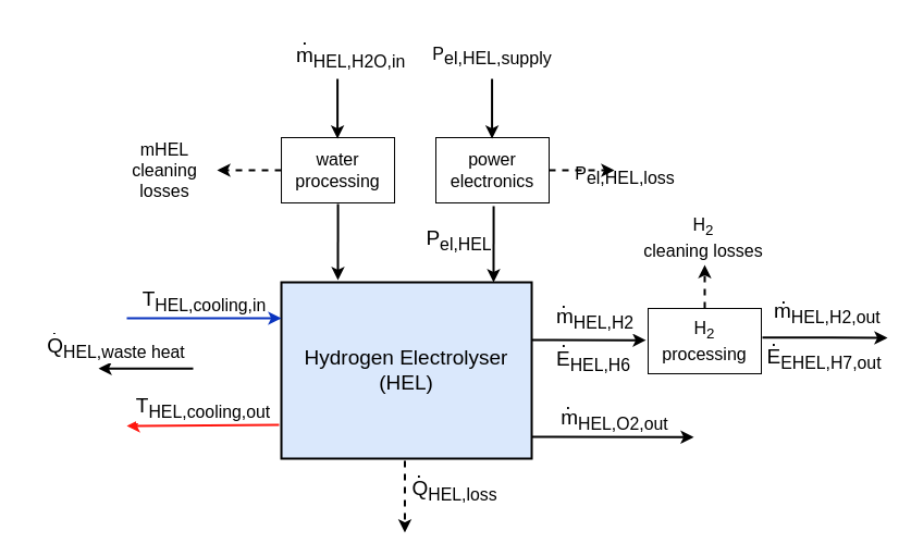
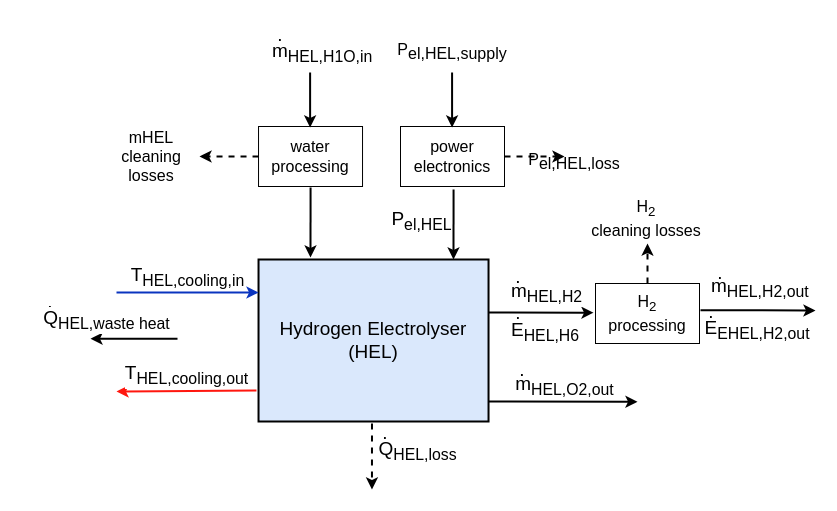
  <mxCell id="0" />
  <mxCell id="1" parent="0" />
  <mxCell id="2" value="" style="endArrow=classic;html=1;rounded=0;fontSize=19;strokeWidth=2;dashed=1;" parent="1" edge="1"><mxGeometry width="50" height="50" relative="1" as="geometry"><mxPoint x="371.5" y="399" as="sourcePoint" /><mxPoint x="371.47" y="489" as="targetPoint" /></mxGeometry></mxCell>
  <mxCell id="3" value="Q&lt;sub&gt;HEL,loss&lt;/sub&gt;" style="edgeLabel;html=1;align=center;verticalAlign=middle;resizable=0;points=[];fontSize=19;" parent="2" vertex="1" connectable="0"><mxGeometry x="-0.447" y="-1" relative="1" as="geometry"><mxPoint x="46" y="27" as="offset" /></mxGeometry></mxCell>
  <mxCell id="4" value="&lt;font style=&quot;font-size: 19px;&quot;&gt;Hydrogen Electrolyser (HEL)&lt;/font&gt;" style="rounded=0;whiteSpace=wrap;html=1;strokeWidth=2;fillColor=#dae8fc;" parent="1" vertex="1"><mxGeometry x="258.03" y="259" width="230" height="162" as="geometry" /></mxCell>
  <mxCell id="5" value="" style="endArrow=classic;html=1;rounded=0;fontSize=19;entryX=-0.009;entryY=0.171;entryDx=0;entryDy=0;entryPerimeter=0;strokeWidth=2;" parent="1" edge="1"><mxGeometry width="50" height="50" relative="1" as="geometry"><mxPoint x="453.07" y="189" as="sourcePoint" /><mxPoint x="453" y="259" as="targetPoint" /></mxGeometry></mxCell>
  <mxCell id="6" value="P&lt;sub&gt;el,HEL&lt;/sub&gt;" style="edgeLabel;html=1;align=center;verticalAlign=middle;resizable=0;points=[];fontSize=19;" parent="5" vertex="1" connectable="0"><mxGeometry x="-0.447" y="-1" relative="1" as="geometry"><mxPoint x="-32" y="13" as="offset" /></mxGeometry></mxCell>
  <mxCell id="7" value="" style="endArrow=classic;html=1;rounded=0;fontSize=19;strokeWidth=2;" parent="1" edge="1"><mxGeometry width="50" height="50" relative="1" as="geometry"><mxPoint x="488.03" y="400.88" as="sourcePoint" /><mxPoint x="637" y="401.32" as="targetPoint" /></mxGeometry></mxCell>
  <mxCell id="8" value="m&lt;sub&gt;HEL,O2,out&lt;/sub&gt;" style="edgeLabel;html=1;align=center;verticalAlign=middle;resizable=0;points=[];fontSize=19;" parent="7" vertex="1" connectable="0"><mxGeometry x="-0.447" y="-1" relative="1" as="geometry"><mxPoint x="34" y="-17" as="offset" /></mxGeometry></mxCell>
  <mxCell id="9" value="E&lt;sub&gt;HEL,H6&lt;/sub&gt;" style="text;html=1;strokeColor=none;fillColor=none;align=center;verticalAlign=middle;whiteSpace=wrap;rounded=0;fontSize=19;" parent="1" vertex="1"><mxGeometry x="515" y="317" width="60" height="30" as="geometry" /></mxCell>
  <mxCell id="10" value=".&lt;br&gt;" style="text;html=1;strokeColor=none;fillColor=none;align=center;verticalAlign=middle;whiteSpace=wrap;rounded=0;fontSize=19;" parent="1" vertex="1"><mxGeometry x="20" y="287.2" width="60" height="30" as="geometry" /></mxCell>
  <mxCell id="11" value="Q&lt;sub&gt;HEL,waste heat&lt;/sub&gt;" style="endArrow=classic;html=1;rounded=0;strokeColor=#000000;fontSize=19;strokeWidth=2;" parent="1" edge="1"><mxGeometry x="0.625" y="-18" width="50" height="50" relative="1" as="geometry"><mxPoint x="177" y="338.2" as="sourcePoint" /><mxPoint x="90" y="338.2" as="targetPoint" /><mxPoint as="offset" /></mxGeometry></mxCell>
  <mxCell id="12" value=".&lt;br&gt;" style="text;html=1;strokeColor=none;fillColor=none;align=center;verticalAlign=middle;whiteSpace=wrap;rounded=0;fontSize=19;" parent="1" vertex="1"><mxGeometry x="492" y="355" width="60" height="30" as="geometry" /></mxCell>
  <mxCell id="13" value="" style="endArrow=classic;html=1;rounded=0;fontSize=19;entryX=-0.009;entryY=0.171;entryDx=0;entryDy=0;entryPerimeter=0;fillColor=#dae8fc;strokeColor=#0A34BF;strokeWidth=2;" parent="1" edge="1"><mxGeometry width="50" height="50" relative="1" as="geometry"><mxPoint x="116" y="292" as="sourcePoint" /><mxPoint x="258.03" y="292" as="targetPoint" /></mxGeometry></mxCell>
  <mxCell id="14" value="T&lt;sub&gt;HEL,cooling,in&lt;/sub&gt;" style="edgeLabel;html=1;align=center;verticalAlign=middle;resizable=0;points=[];fontSize=19;" parent="13" vertex="1" connectable="0"><mxGeometry x="-0.447" y="-1" relative="1" as="geometry"><mxPoint x="31" y="-17" as="offset" /></mxGeometry></mxCell>
  <mxCell id="15" value="" style="endArrow=classic;html=1;rounded=0;fontSize=19;strokeColor=#FF170F;strokeWidth=2;" parent="1" edge="1"><mxGeometry width="50" height="50" relative="1" as="geometry"><mxPoint x="255.96" y="390" as="sourcePoint" /><mxPoint x="116" y="391" as="targetPoint" /></mxGeometry></mxCell>
  <mxCell id="16" value="T&lt;sub&gt;HEL,cooling,out&lt;/sub&gt;" style="edgeLabel;html=1;align=center;verticalAlign=middle;resizable=0;points=[];fontSize=19;" parent="15" vertex="1" connectable="0"><mxGeometry x="-0.447" y="-1" relative="1" as="geometry"><mxPoint x="-31" y="-15" as="offset" /></mxGeometry></mxCell>
  <mxCell id="17" value="&lt;font color=&quot;#000000&quot;&gt;power electronics&lt;/font&gt;" style="rounded=0;whiteSpace=wrap;html=1;fontSize=16;fontColor=#FF4A4A;" parent="1" vertex="1"><mxGeometry x="400" y="126" width="104" height="60" as="geometry" /></mxCell>
  <mxCell id="18" value="" style="endArrow=classic;html=1;rounded=0;strokeColor=#000000;strokeWidth=2;fontSize=16;entryX=0.5;entryY=0;entryDx=0;entryDy=0;exitX=0.5;exitY=1;exitDx=0;exitDy=0;" parent="1" edge="1"><mxGeometry width="50" height="50" relative="1" as="geometry"><mxPoint x="451.58" y="72" as="sourcePoint" /><mxPoint x="451.58" y="127" as="targetPoint" /><Array as="points" /></mxGeometry></mxCell>
  <mxCell id="19" value="&lt;span style=&quot;font-size: 16px;&quot;&gt;P&lt;sub style=&quot;font-size: 16px;&quot;&gt;el,HEL,supply&lt;/sub&gt;&lt;/span&gt;" style="text;html=1;strokeColor=none;fillColor=none;align=center;verticalAlign=middle;whiteSpace=wrap;rounded=0;fontSize=16;" parent="1" vertex="1"><mxGeometry x="422" y="36" width="60" height="30" as="geometry" /></mxCell>
  <mxCell id="20" value="" style="endArrow=classic;html=1;rounded=0;strokeColor=#000000;strokeWidth=2;fontSize=16;exitX=1;exitY=0.5;exitDx=0;exitDy=0;dashed=1;" parent="1" source="17" edge="1"><mxGeometry width="50" height="50" relative="1" as="geometry"><mxPoint x="624" y="116" as="sourcePoint" /><mxPoint x="564" y="156" as="targetPoint" /><Array as="points"><mxPoint x="534" y="156" /></Array></mxGeometry></mxCell>
  <mxCell id="21" value="&lt;span style=&quot;font-size: 16px;&quot;&gt;P&lt;sub style=&quot;font-size: 16px;&quot;&gt;el,HEL,loss&lt;/sub&gt;&lt;/span&gt;" style="text;html=1;strokeColor=none;fillColor=none;align=center;verticalAlign=middle;whiteSpace=wrap;rounded=0;fontSize=16;" parent="1" vertex="1"><mxGeometry x="544" y="146" width="60" height="30" as="geometry" /></mxCell>
  <mxCell id="22" value=".&lt;br&gt;" style="text;html=1;strokeColor=none;fillColor=none;align=center;verticalAlign=middle;whiteSpace=wrap;rounded=0;fontSize=19;" parent="1" vertex="1"><mxGeometry x="355" y="418" width="60" height="30" as="geometry" /></mxCell>
- <mxCell id="23" value="&lt;font style=&quot;font-size: 19px;&quot;&gt;&lt;span style=&quot;color: rgb(0, 0, 0); font-family: Helvetica; font-style: normal; font-variant-ligatures: normal; font-variant-caps: normal; font-weight: 400; letter-spacing: normal; orphans: 2; text-align: center; text-indent: 0px; text-transform: none; widows: 2; word-spacing: 0px; -webkit-text-stroke-width: 0px; background-color: rgb(255, 255, 255); text-decoration-thickness: initial; text-decoration-style: initial; text-decoration-color: initial; float: none; display: inline !important;&quot;&gt;m&lt;/span&gt;&lt;sub style=&quot;color: rgb(0, 0, 0); font-family: Helvetica; font-style: normal; font-variant-ligatures: normal; font-variant-caps: normal; font-weight: 400; letter-spacing: normal; orphans: 2; text-align: center; text-indent: 0px; text-transform: none; widows: 2; word-spacing: 0px; -webkit-text-stroke-width: 0px; text-decoration-thickness: initial; text-decoration-style: initial; text-decoration-color: initial;&quot;&gt;HEL,H2O,in&lt;/sub&gt;&lt;/font&gt;" style="text;whiteSpace=wrap;html=1;fontSize=19;" parent="1" vertex="1"><mxGeometry x="270" y="33" width="90" height="50" as="geometry" /></mxCell>
+ <mxCell id="23" value="&lt;font style=&quot;font-size: 19px;&quot;&gt;&lt;span style=&quot;color: rgb(0, 0, 0); font-family: Helvetica; font-style: normal; font-variant-ligatures: normal; font-variant-caps: normal; font-weight: 400; letter-spacing: normal; orphans: 2; text-align: center; text-indent: 0px; text-transform: none; widows: 2; word-spacing: 0px; -webkit-text-stroke-width: 0px; background-color: rgb(255, 255, 255); text-decoration-thickness: initial; text-decoration-style: initial; text-decoration-color: initial; float: none; display: inline !important;&quot;&gt;m&lt;/span&gt;&lt;sub style=&quot;color: rgb(0, 0, 0); font-family: Helvetica; font-style: normal; font-variant-ligatures: normal; font-variant-caps: normal; font-weight: 400; letter-spacing: normal; orphans: 2; text-align: center; text-indent: 0px; text-transform: none; widows: 2; word-spacing: 0px; -webkit-text-stroke-width: 0px; text-decoration-thickness: initial; text-decoration-style: initial; text-decoration-color: initial;&quot;&gt;HEL,H1O,in&lt;/sub&gt;&lt;/font&gt;" style="text;whiteSpace=wrap;html=1;fontSize=19;" parent="1" vertex="1"><mxGeometry x="270" y="33" width="90" height="50" as="geometry" /></mxCell>
  <mxCell id="24" value="&lt;font color=&quot;#000000&quot;&gt;water processing&lt;br&gt;&lt;/font&gt;" style="rounded=0;whiteSpace=wrap;html=1;fontSize=16;fontColor=#FF4A4A;" parent="1" vertex="1"><mxGeometry x="258.03" y="126" width="104" height="60" as="geometry" /></mxCell>
  <mxCell id="25" value="" style="endArrow=classic;html=1;rounded=0;strokeColor=#000000;strokeWidth=2;fontSize=16;entryX=0.5;entryY=0;entryDx=0;entryDy=0;exitX=0.5;exitY=1;exitDx=0;exitDy=0;" parent="1" edge="1"><mxGeometry width="50" height="50" relative="1" as="geometry"><mxPoint x="309.61" y="72" as="sourcePoint" /><mxPoint x="309.61" y="127" as="targetPoint" /><Array as="points" /></mxGeometry></mxCell>
  <mxCell id="26" value="" style="endArrow=classic;html=1;rounded=0;fontSize=19;entryX=-0.009;entryY=0.171;entryDx=0;entryDy=0;entryPerimeter=0;strokeWidth=2;" parent="1" edge="1"><mxGeometry width="50" height="50" relative="1" as="geometry"><mxPoint x="310.07" y="187" as="sourcePoint" /><mxPoint x="310" y="257" as="targetPoint" /></mxGeometry></mxCell>
  <mxCell id="27" value="" style="endArrow=classic;html=1;rounded=0;strokeColor=#000000;strokeWidth=2;fontSize=16;exitX=1;exitY=0.5;exitDx=0;exitDy=0;dashed=1;" parent="1" edge="1"><mxGeometry width="50" height="50" relative="1" as="geometry"><mxPoint x="258.03" y="156" as="sourcePoint" /><mxPoint x="199" y="156" as="targetPoint" /><Array as="points" /></mxGeometry></mxCell>
  <mxCell id="28" value="&lt;div style=&quot;text-align: center;&quot;&gt;&lt;span style=&quot;background-color: rgb(255, 255, 255);&quot;&gt;mHEL cleaning losses&lt;/span&gt;&lt;/div&gt;" style="text;whiteSpace=wrap;html=1;fontSize=16;" parent="1" vertex="1"><mxGeometry x="105" y="121" width="90" height="50" as="geometry" /></mxCell>
  <mxCell id="29" value="&lt;font style=&quot;font-size: 19px;&quot;&gt;&lt;span style=&quot;color: rgb(0, 0, 0); font-family: Helvetica; font-style: normal; font-variant-ligatures: normal; font-variant-caps: normal; font-weight: 400; letter-spacing: normal; orphans: 2; text-align: center; text-indent: 0px; text-transform: none; widows: 2; word-spacing: 0px; -webkit-text-stroke-width: 0px; background-color: rgb(255, 255, 255); text-decoration-thickness: initial; text-decoration-style: initial; text-decoration-color: initial; float: none; display: inline !important;&quot;&gt;m&lt;/span&gt;&lt;sub style=&quot;color: rgb(0, 0, 0); font-family: Helvetica; font-style: normal; font-variant-ligatures: normal; font-variant-caps: normal; font-weight: 400; letter-spacing: normal; orphans: 2; text-align: center; text-indent: 0px; text-transform: none; widows: 2; word-spacing: 0px; -webkit-text-stroke-width: 0px; text-decoration-thickness: initial; text-decoration-style: initial; text-decoration-color: initial;&quot;&gt;HEL,H2,out&lt;/sub&gt;&lt;/font&gt;" style="text;whiteSpace=wrap;html=1;fontSize=19;verticalAlign=middle;" parent="1" vertex="1"><mxGeometry x="709" y="263" width="95" height="50" as="geometry" /></mxCell>
  <mxCell id="30" value="&lt;font color=&quot;#000000&quot;&gt;H&lt;sub&gt;2&lt;/sub&gt;&lt;br&gt;processing&lt;/font&gt;" style="rounded=0;whiteSpace=wrap;html=1;fontSize=16;fontColor=#FF4A4A;" parent="1" vertex="1"><mxGeometry x="595" y="283" width="104" height="60" as="geometry" /></mxCell>
- <mxCell id="31" value="&lt;font style=&quot;font-size: 19px;&quot;&gt;E&lt;sub&gt;EHEL,H7,out&lt;/sub&gt;&lt;/font&gt;" style="text;html=1;strokeColor=none;fillColor=none;align=center;verticalAlign=middle;whiteSpace=wrap;rounded=0;fontSize=19;" parent="1" vertex="1"><mxGeometry x="726.5" y="315" width="60" height="30" as="geometry" /></mxCell>
+ <mxCell id="31" value="&lt;font style=&quot;font-size: 19px;&quot;&gt;E&lt;sub&gt;EHEL,H2,out&lt;/sub&gt;&lt;/font&gt;" style="text;html=1;strokeColor=none;fillColor=none;align=center;verticalAlign=middle;whiteSpace=wrap;rounded=0;fontSize=19;" parent="1" vertex="1"><mxGeometry x="726.5" y="315" width="60" height="30" as="geometry" /></mxCell>
  <mxCell id="32" value=".&lt;br&gt;" style="text;html=1;strokeColor=none;fillColor=none;align=center;verticalAlign=middle;whiteSpace=wrap;rounded=0;fontSize=19;" parent="1" vertex="1"><mxGeometry x="488.03" y="298" width="60" height="30" as="geometry" /></mxCell>
  <mxCell id="33" value="" style="endArrow=classic;html=1;rounded=0;fontSize=19;strokeWidth=2;" parent="1" edge="1"><mxGeometry width="50" height="50" relative="1" as="geometry"><mxPoint x="700" y="309.72" as="sourcePoint" /><mxPoint x="815" y="310" as="targetPoint" /></mxGeometry></mxCell>
  <mxCell id="34" value=".&lt;br&gt;" style="text;html=1;strokeColor=none;fillColor=none;align=center;verticalAlign=middle;whiteSpace=wrap;rounded=0;fontSize=19;" parent="1" vertex="1"><mxGeometry x="681" y="297" width="60" height="30" as="geometry" /></mxCell>
  <mxCell id="35" value="" style="endArrow=classic;html=1;rounded=0;strokeColor=#000000;strokeWidth=2;fontSize=16;exitX=0.5;exitY=0;exitDx=0;exitDy=0;dashed=1;" parent="1" source="30" edge="1"><mxGeometry width="50" height="50" relative="1" as="geometry"><mxPoint x="532" y="178" as="sourcePoint" /><mxPoint x="647" y="243" as="targetPoint" /></mxGeometry></mxCell>
  <mxCell id="36" value="H&lt;sub&gt;2 &lt;br&gt;&lt;/sub&gt;cleaning losses" style="text;html=1;strokeColor=none;fillColor=none;align=center;verticalAlign=middle;whiteSpace=wrap;rounded=0;fontSize=16;" parent="1" vertex="1"><mxGeometry x="577" y="203" width="138" height="30" as="geometry" /></mxCell>
  <mxCell id="37" value="" style="endArrow=classic;html=1;rounded=0;fontSize=19;strokeWidth=2;entryX=-0.019;entryY=0.487;entryDx=0;entryDy=0;entryPerimeter=0;" parent="1" target="30" edge="1"><mxGeometry width="50" height="50" relative="1" as="geometry"><mxPoint x="488.03" y="312.06" as="sourcePoint" /><mxPoint x="585" y="331" as="targetPoint" /></mxGeometry></mxCell>
  <mxCell id="38" value="m&lt;sub&gt;HEL,H2&lt;/sub&gt;" style="edgeLabel;html=1;align=center;verticalAlign=middle;resizable=0;points=[];fontSize=19;" parent="37" vertex="1" connectable="0"><mxGeometry x="-0.447" y="-1" relative="1" as="geometry"><mxPoint x="28" y="-21" as="offset" /></mxGeometry></mxCell>
  <mxCell id="39" value=".&lt;br&gt;" style="text;html=1;strokeColor=none;fillColor=none;align=center;verticalAlign=middle;whiteSpace=wrap;rounded=0;fontSize=19;" parent="1" vertex="1"><mxGeometry x="488.03" y="262" width="60" height="30" as="geometry" /></mxCell>
  <mxCell id="40" value=".&lt;br&gt;" style="text;html=1;strokeColor=none;fillColor=none;align=center;verticalAlign=middle;whiteSpace=wrap;rounded=0;fontSize=19;" parent="1" vertex="1"><mxGeometry x="250" y="20" width="60" height="30" as="geometry" /></mxCell>
  <mxCell id="41" value=".&lt;br&gt;" style="text;html=1;strokeColor=none;fillColor=none;align=center;verticalAlign=middle;whiteSpace=wrap;rounded=0;fontSize=19;" parent="1" vertex="1"><mxGeometry x="690" y="258" width="60" height="30" as="geometry" /></mxCell>
